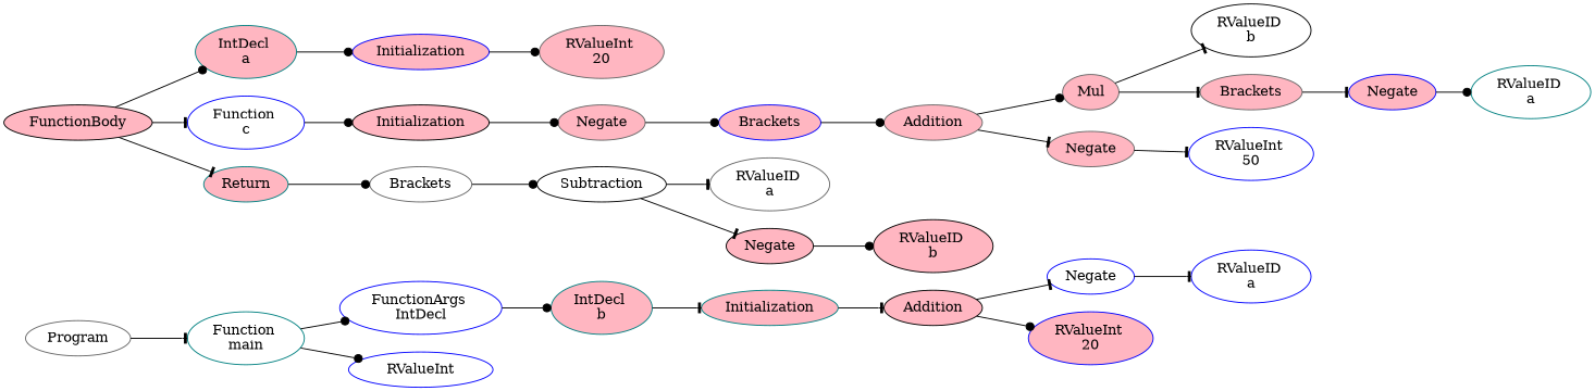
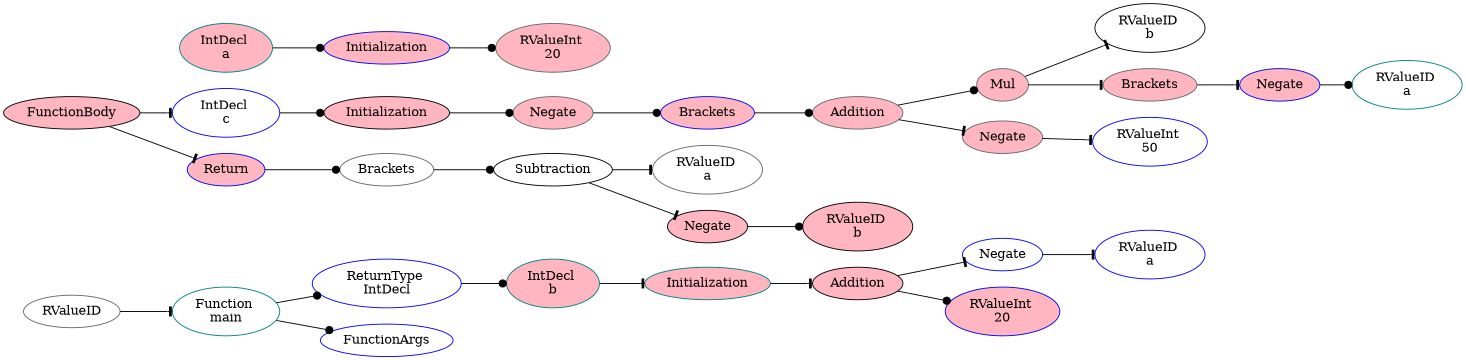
  digraph {
    rankdir=LR
    node [color=blue fillcolor=lightpink style=filled]
    edge [arrowhead=dot]
-   n1 [color=gray40 fillcolor=white label=Program]
+   n1 [color=gray40 fillcolor=white label=RValueID]
    n2 [color=teal fillcolor=white label="Function \nmain"]
-   n3 [fillcolor=white label="FunctionArgs \nIntDecl"]
-   n4 [fillcolor=white label=RValueInt]
+   n3 [fillcolor=white label="ReturnType \nIntDecl"]
+   n4 [fillcolor=white label=FunctionArgs]
    n5 [color=teal label="IntDecl \nb"]
    n6 [color=black label=FunctionBody]
    n7 [color=teal label="IntDecl \na"]
-   n8 [fillcolor=white label="Function \nc"]
-   n9 [color=teal label=Return]
+   n8 [fillcolor=white label="IntDecl \nc"]
+   n9 [label=Return]
    n10 [label=Initialization]
    n11 [color=teal label=Initialization]
    n12 [color=black label=Initialization]
    n13 [color=gray40 fillcolor=white label=Brackets]
    n14 [color=gray40 label="RValueInt \n20"]
    n15 [color=black label=Addition]
    n16 [fillcolor=white label=Negate]
    n17 [label="RValueInt \n20"]
    n18 [fillcolor=white label="RValueID \na"]
    n19 [color=gray40 label=Negate]
    n20 [label=Brackets]
    n21 [color=gray40 label=Addition]
    n22 [color=gray40 label=Mul]
    n23 [color=gray40 label=Negate]
    n24 [color=black fillcolor=white label="RValueID \nb"]
    n25 [color=gray40 label=Brackets]
    n26 [fillcolor=white label="RValueInt \n50"]
    n27 [label=Negate]
    n28 [color=teal fillcolor=white label="RValueID \na"]
    n29 [color=black fillcolor=white label=Subtraction]
    n30 [color=gray40 fillcolor=white label="RValueID \na"]
    n31 [color=black label=Negate]
    n32 [color=black label="RValueID \nb"]
    n1 -> n2 [arrowhead=tee]
    n2 -> n3
    n2 -> n4
    n3 -> n5
    n5 -> n11 [arrowhead=tee]
-   n6 -> n7
    n6 -> n8 [arrowhead=tee]
    n6 -> n9 [arrowhead=tee]
    n7 -> n10
    n8 -> n12
    n9 -> n13
    n10 -> n14
    n11 -> n15 [arrowhead=tee]
    n12 -> n19
    n13 -> n29
    n15 -> n16 [arrowhead=tee]
    n15 -> n17
    n16 -> n18 [arrowhead=tee]
    n19 -> n20
    n20 -> n21
    n21 -> n22
    n21 -> n23 [arrowhead=tee]
    n22 -> n24 [arrowhead=tee]
    n22 -> n25 [arrowhead=tee]
    n23 -> n26 [arrowhead=tee]
    n25 -> n27 [arrowhead=tee]
    n27 -> n28
    n29 -> n30 [arrowhead=tee]
    n29 -> n31 [arrowhead=tee]
    n31 -> n32
  }
